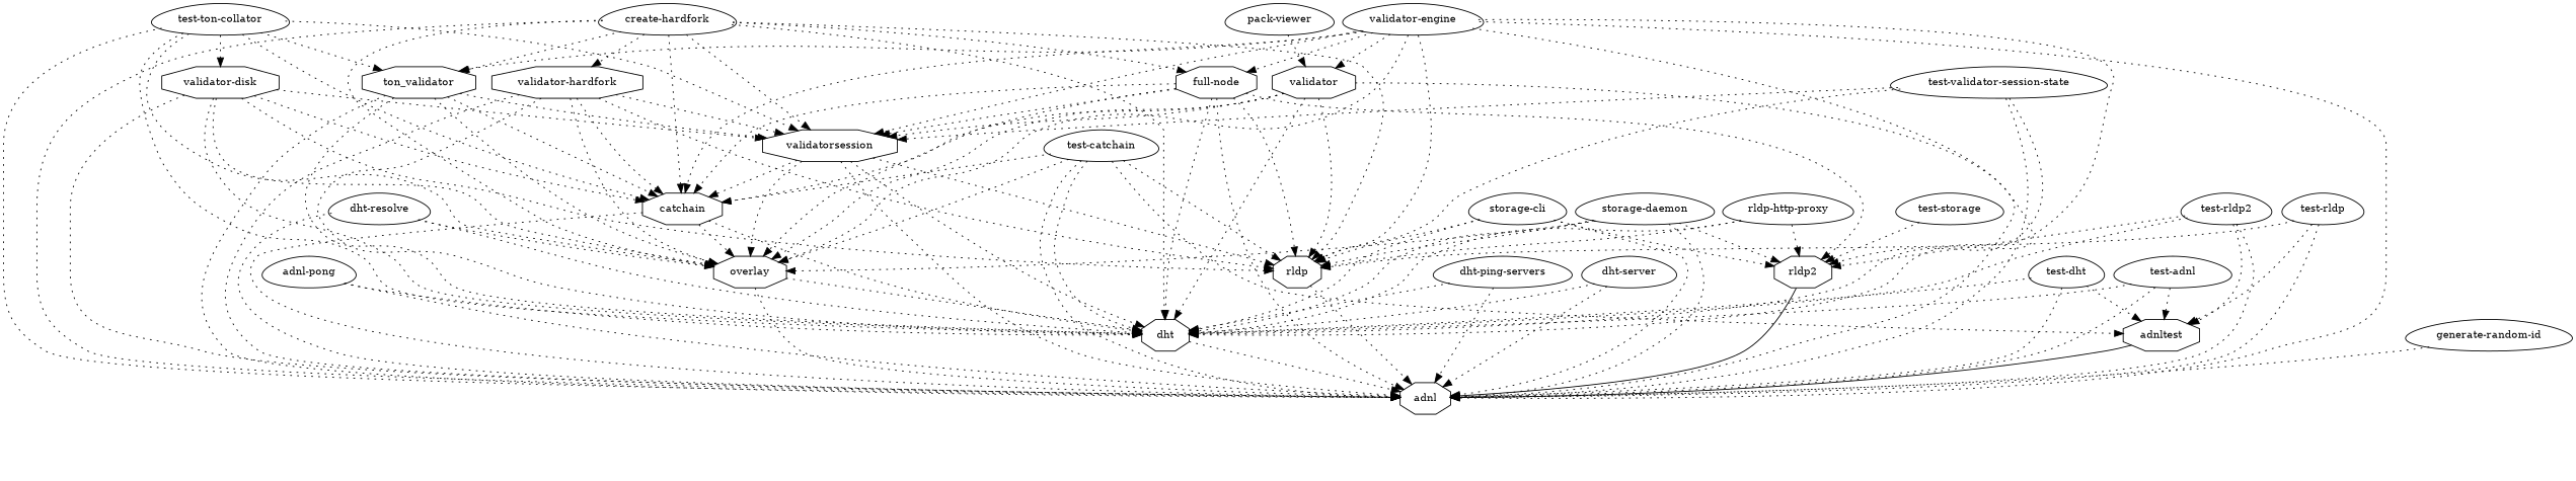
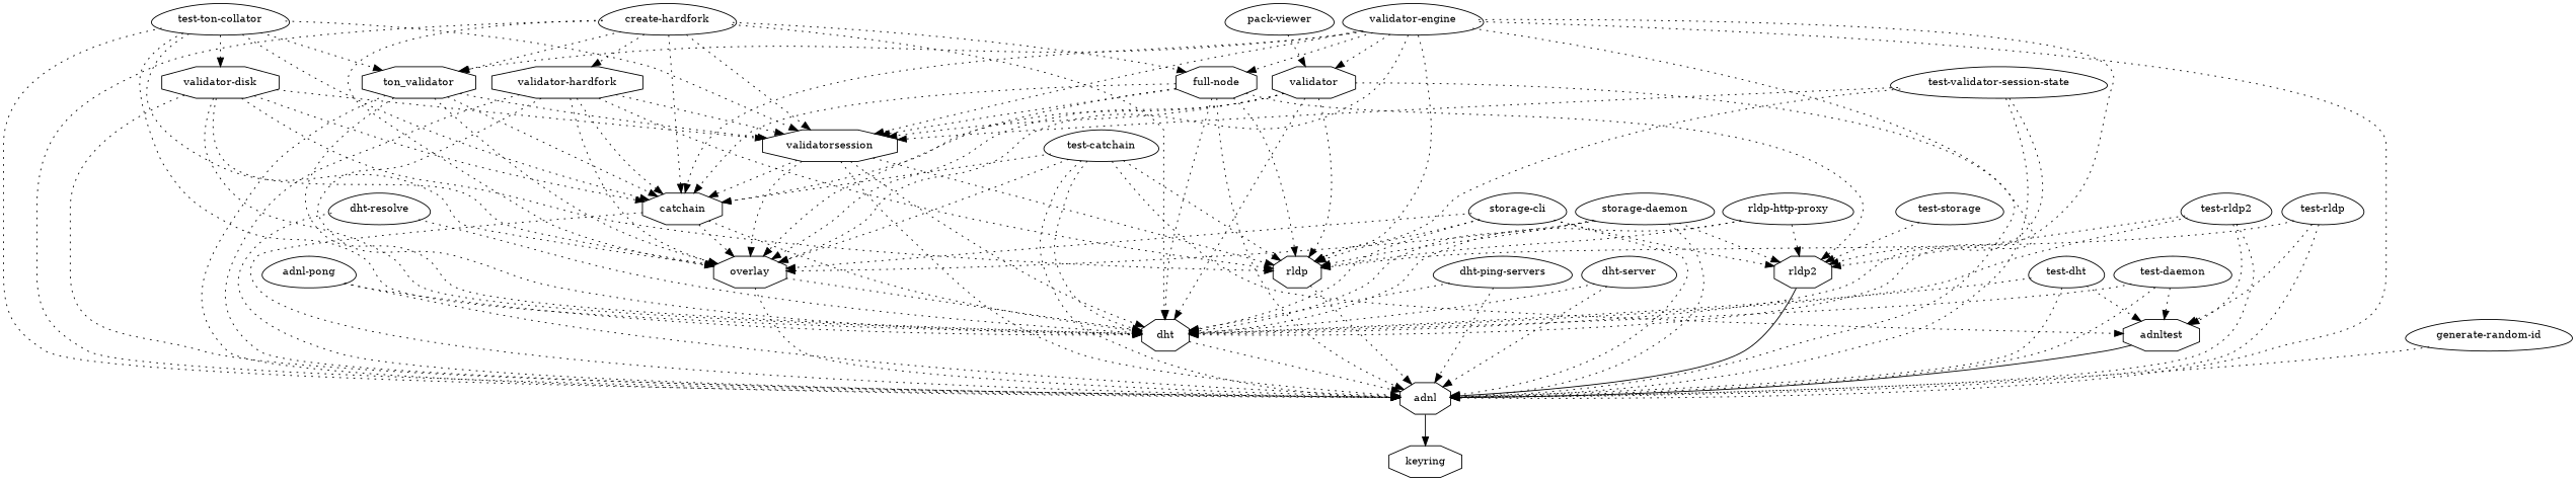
  digraph {
    node [fontsize=12 shape=egg]
    edge [style=dotted]
+   n1 [label=keyring shape=octagon]
    n2 [label=adnl shape=octagon]
    n3 [label="adnl-pong"]
    n4 [label=dht shape=octagon]
    n5 [label=catchain shape=octagon]
    n6 [label=overlay shape=octagon]
    n7 [label="create-hardfork"]
    n8 [label="full-node" shape=octagon]
    n9 [label=validatorsession shape=octagon]
    n10 [label=ton_validator shape=octagon]
    n11 [label="validator-hardfork" shape=octagon]
    n12 [label=rldp shape=octagon]
    n13 [label=rldp2 shape=octagon]
    n14 [label="validator-engine"]
    n15 [label=validator shape=octagon]
    n16 [label="test-ton-collator"]
    n17 [label="validator-disk" shape=octagon]
    n18 [label="pack-viewer"]
    n19 [label="test-validator-session-state"]
    n20 [label="test-catchain"]
    n21 [label=adnltest shape=octagon]
    n22 [label="storage-cli"]
    n23 [label="storage-daemon"]
    n24 [label="dht-ping-servers"]
    n25 [label="dht-resolve"]
    n26 [label="dht-server"]
    n27 [label="rldp-http-proxy"]
-   n28 [label="test-adnl"]
+   n28 [label="test-daemon"]
    n29 [label="test-dht"]
    n30 [label="test-rldp"]
    n31 [label="test-rldp2"]
    n32 [label="test-storage"]
    n33 [label="generate-random-id"]
+   n2 -> n1 [style=""]
    n3 -> n2
    n3 -> n4
    n4 -> n2
    n5 -> n2
    n5 -> n4
    n5 -> n6
    n6 -> n2
    n6 -> n4
    n7 -> n2
    n7 -> n4
    n7 -> n5
    n7 -> n6
    n7 -> n8
    n7 -> n9
    n7 -> n10
    n7 -> n11
-   n7 -> n12
    n8 -> n2
    n8 -> n4
    n8 -> n5
    n8 -> n6
    n8 -> n9
    n8 -> n12
    n8 -> n13
    n9 -> n2
    n9 -> n4
    n9 -> n5
    n9 -> n6
    n9 -> n12
    n10 -> n2
    n10 -> n4
    n10 -> n5
    n10 -> n6
    n10 -> n9
    n11 -> n2
    n11 -> n4
    n11 -> n5
    n11 -> n6
    n11 -> n9
    n11 -> n12
    n12 -> n2
    n13 -> n2 [style=""]
    n14 -> n2
    n14 -> n4
    n14 -> n5
    n14 -> n6
    n14 -> n8
    n14 -> n9
    n14 -> n10
    n14 -> n12
    n14 -> n13
    n14 -> n15
    n15 -> n2
    n15 -> n4
    n15 -> n5
    n15 -> n6
    n15 -> n9
    n15 -> n12
    n16 -> n2
    n16 -> n4
    n16 -> n5
    n16 -> n6
    n16 -> n9
    n16 -> n10
    n16 -> n17
    n17 -> n2
    n17 -> n4
    n17 -> n5
    n17 -> n6
    n17 -> n9
    n17 -> n12
    n18 -> n15
    n19 -> n2
    n19 -> n4
    n19 -> n9
    n19 -> n12
    n20 -> n2
    n20 -> n4
    n20 -> n5
    n20 -> n6
    n20 -> n12
    n20 -> n21
    n21 -> n2 [style=""]
    n22 -> n2
    n22 -> n4
-   n25 -> n6
+   n22 -> n6
    n22 -> n12
    n22 -> n13
    n23 -> n2
    n23 -> n4
    n23 -> n6
    n23 -> n12
    n23 -> n13
    n24 -> n2
    n24 -> n4
    n25 -> n2
    n25 -> n4
    n26 -> n2
    n26 -> n4
    n27 -> n4
    n27 -> n12
    n27 -> n13
    n28 -> n2
    n28 -> n4
    n28 -> n21
    n29 -> n2
    n29 -> n4
    n29 -> n21
    n30 -> n2
    n30 -> n12
    n30 -> n21
    n31 -> n2
    n31 -> n4
    n31 -> n13
    n31 -> n21
    n32 -> n13
    n33 -> n2
  }
